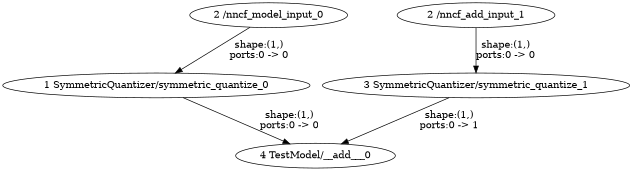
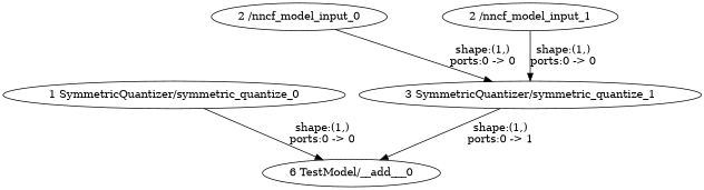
  strict digraph {
    node [type=nncf_model_input]
    edge [style=solid]
    n1 [label="2 /nncf_model_input_0"]
    "1 SymmetricQuantizer/symmetric_quantize_0" [type=symmetric_quantize]
-   "4 TestModel/__add___0" [type=__add__]
+   "4 TestModel/__add___0" [type=__add__ label="6 TestModel/__add___0"]
    "3 SymmetricQuantizer/symmetric_quantize_1" [type=symmetric_quantize]
-   "2 /nncf_model_input_1" [label="2 /nncf_add_input_1"]
-   n1 -> "1 SymmetricQuantizer/symmetric_quantize_0" [label="shape:(1,)\nports:0 -> 0"]
+   "2 /nncf_model_input_1"
+   n1 -> "3 SymmetricQuantizer/symmetric_quantize_1" [label="shape:(1,)\nports:0 -> 0"]
    "1 SymmetricQuantizer/symmetric_quantize_0" -> "4 TestModel/__add___0" [label="shape:(1,)\nports:0 -> 0"]
    "3 SymmetricQuantizer/symmetric_quantize_1" -> "4 TestModel/__add___0" [label="shape:(1,)\nports:0 -> 1"]
    "2 /nncf_model_input_1" -> "3 SymmetricQuantizer/symmetric_quantize_1" [label="shape:(1,)\nports:0 -> 0"]
  }
